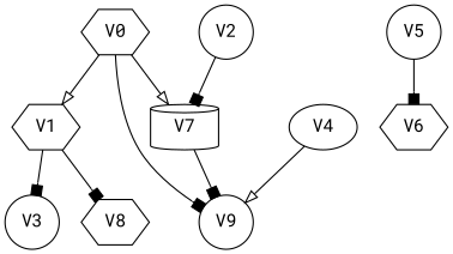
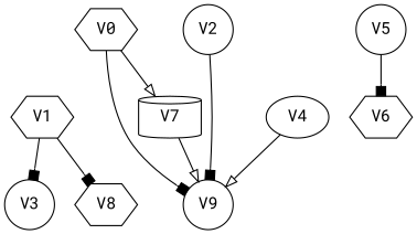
  strict digraph {
    concentrate=True
    fontname="Roboto Mono"
    node [fontname="Roboto Mono" shape=hexagon]
    edge [arrowhead=box fontname="Roboto Mono"]
    V0
    V1
    V9 [shape=circle]
    V7 [shape=cylinder]
    V3 [shape=circle]
    V8
    V2 [shape=circle]
    V4 [shape=ellipse]
    V5 [shape=circle]
    V6
-   V0 -> V1 [arrowhead=onormal]
    V0 -> V9
    V0 -> V7 [arrowhead=onormal]
    V1 -> V3
    V1 -> V8
-   V7 -> V9
-   V2 -> V7
+   V7 -> V9 [arrowhead=onormal]
+   V2 -> V9
    V4 -> V9 [arrowhead=onormal]
    V5 -> V6
  }
